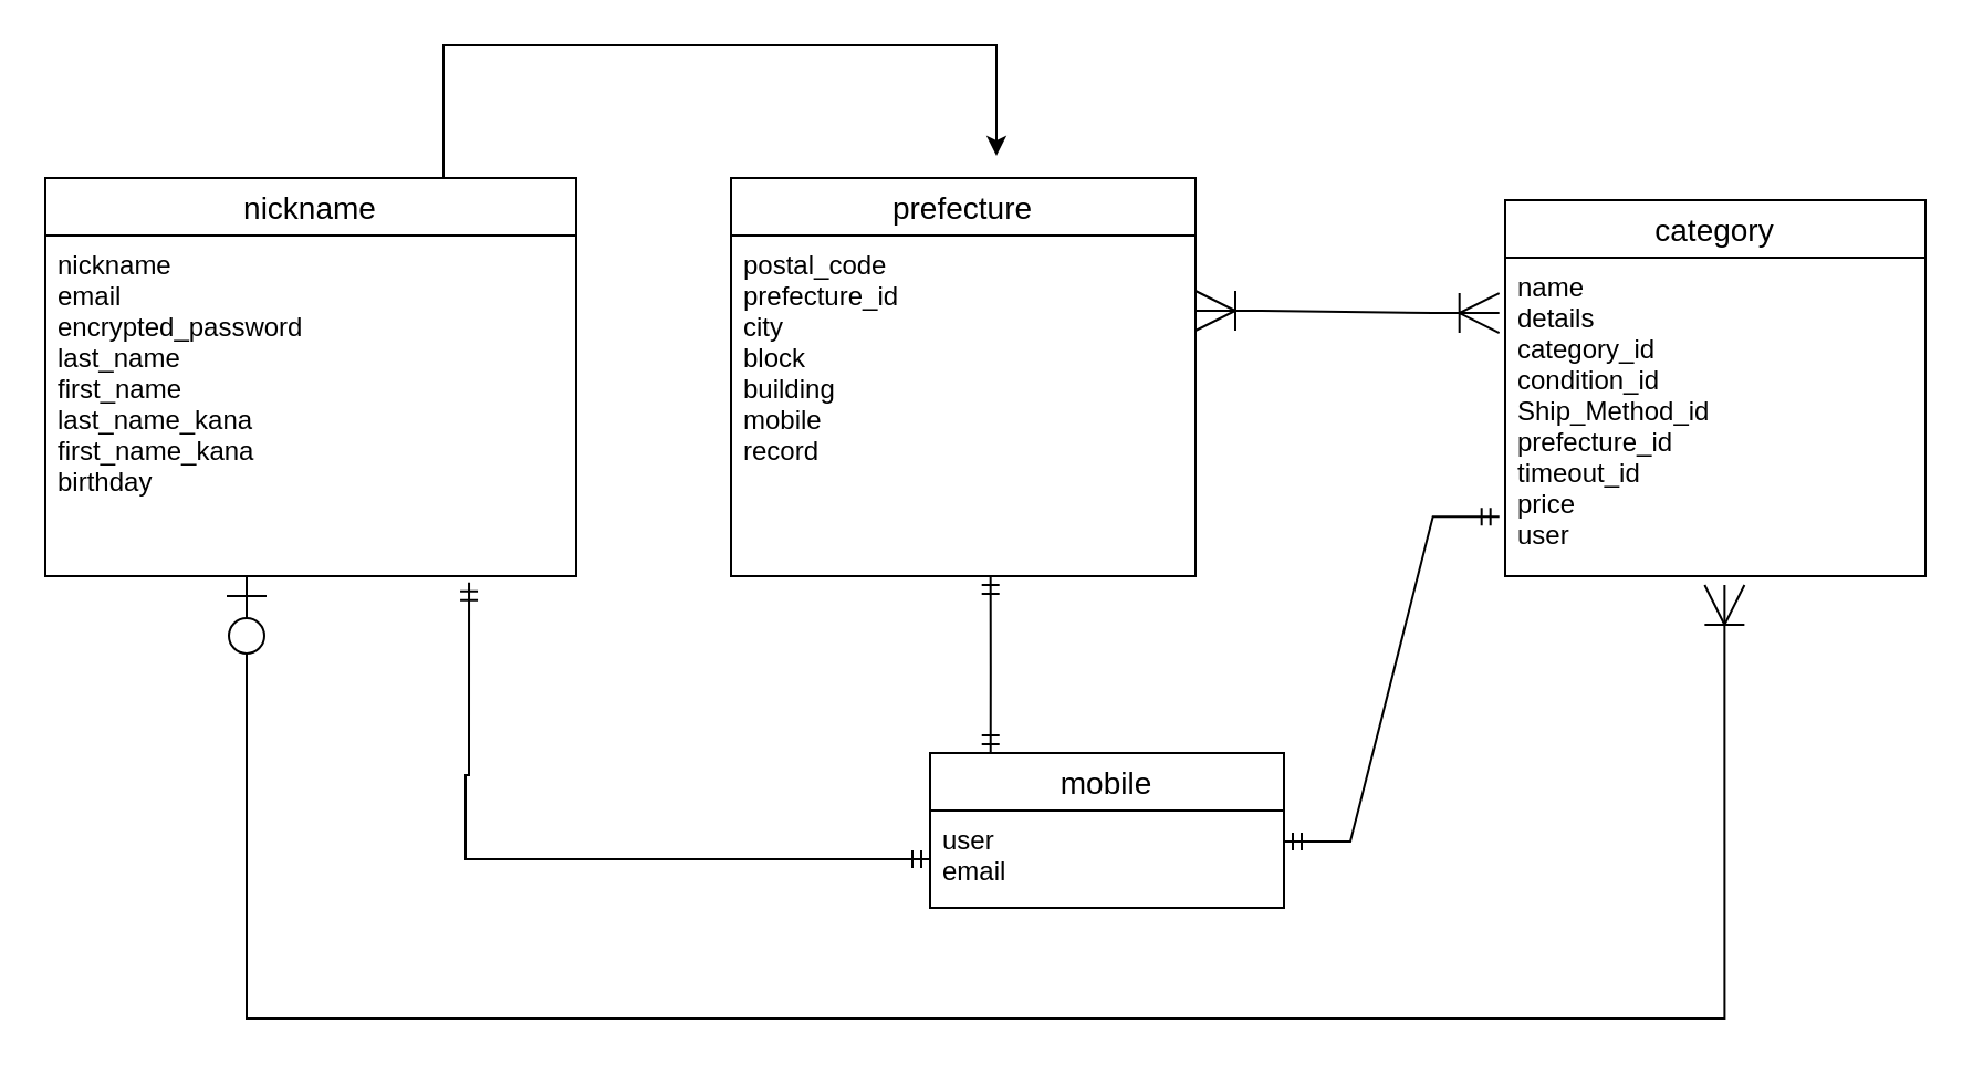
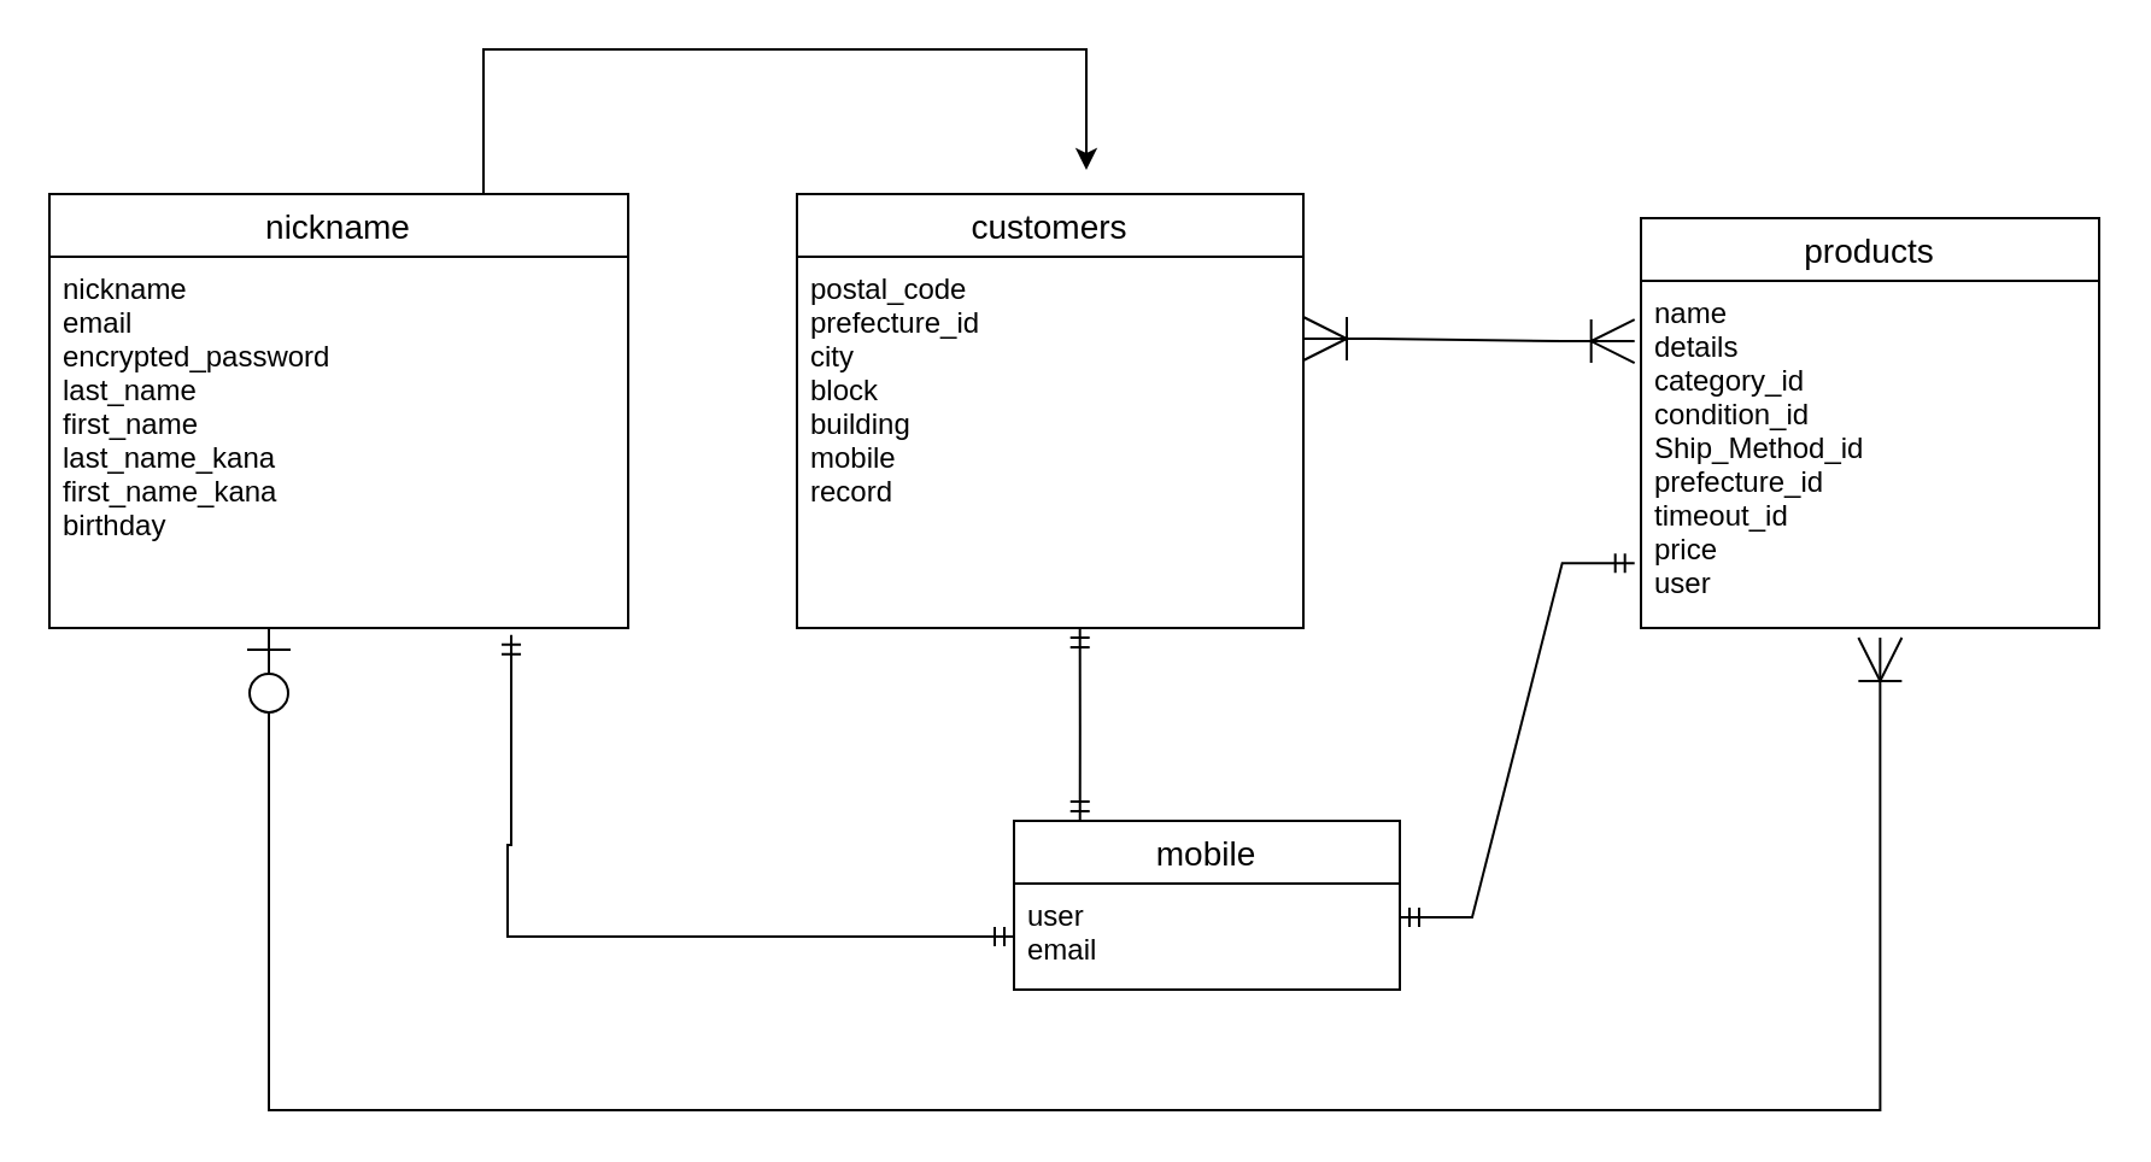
  <mxCell id="0" />
  <mxCell id="1" parent="0" />
  <mxCell id="2" style="edgeStyle=orthogonalEdgeStyle;rounded=0;orthogonalLoop=1;jettySize=auto;html=1;exitX=0.75;exitY=0;exitDx=0;exitDy=0;" parent="1" source="3" edge="1"><mxGeometry relative="1" as="geometry"><mxPoint x="450" y="70" as="targetPoint" /><Array as="points"><mxPoint x="200" y="20" /><mxPoint x="450" y="20" /></Array></mxGeometry></mxCell>
  <mxCell id="3" value="nickname" style="swimlane;fontStyle=0;childLayout=stackLayout;horizontal=1;startSize=26;horizontalStack=0;resizeParent=1;resizeParentMax=0;resizeLast=0;collapsible=1;marginBottom=0;align=center;fontSize=14;" parent="1" vertex="1"><mxGeometry x="20" y="80" width="240" height="180" as="geometry" /></mxCell>
  <mxCell id="4" value="nickname&#10;email&#10;encrypted_password&#10;last_name&#10;first_name&#10;last_name_kana&#10;first_name_kana&#10;birthday" style="text;strokeColor=none;fillColor=none;spacingLeft=4;spacingRight=4;overflow=hidden;rotatable=0;points=[[0,0.5],[1,0.5]];portConstraint=eastwest;fontSize=12;strokeWidth=41;" parent="3" vertex="1"><mxGeometry y="26" width="240" height="154" as="geometry" /></mxCell>
- <mxCell id="5" value="prefecture" style="swimlane;fontStyle=0;childLayout=stackLayout;horizontal=1;startSize=26;horizontalStack=0;resizeParent=1;resizeParentMax=0;resizeLast=0;collapsible=1;marginBottom=0;align=center;fontSize=14;" vertex="1" parent="1"><mxGeometry x="330" y="80" width="210" height="180" as="geometry" /></mxCell>
+ <mxCell id="5" value="customers" style="swimlane;fontStyle=0;childLayout=stackLayout;horizontal=1;startSize=26;horizontalStack=0;resizeParent=1;resizeParentMax=0;resizeLast=0;collapsible=1;marginBottom=0;align=center;fontSize=14;" vertex="1" parent="1"><mxGeometry x="330" y="80" width="210" height="180" as="geometry" /></mxCell>
  <mxCell id="6" value="postal_code&#10;prefecture_id&#10;city&#10;block&#10;building&#10;mobile&#10;record " style="text;strokeColor=none;fillColor=none;spacingLeft=4;spacingRight=4;overflow=hidden;rotatable=0;points=[[0,0.5],[1,0.5]];portConstraint=eastwest;fontSize=12;" vertex="1" parent="5"><mxGeometry y="26" width="210" height="154" as="geometry" /></mxCell>
  <mxCell id="7" value="mobile" style="swimlane;fontStyle=0;childLayout=stackLayout;horizontal=1;startSize=26;horizontalStack=0;resizeParent=1;resizeParentMax=0;resizeLast=0;collapsible=1;marginBottom=0;align=center;fontSize=14;" vertex="1" parent="1"><mxGeometry x="420" y="340" width="160" height="70" as="geometry" /></mxCell>
  <mxCell id="8" value="user&#10;email" style="text;strokeColor=none;fillColor=none;spacingLeft=4;spacingRight=4;overflow=hidden;rotatable=0;points=[[0,0.5],[1,0.5]];portConstraint=eastwest;fontSize=12;" vertex="1" parent="7"><mxGeometry y="26" width="160" height="44" as="geometry" /></mxCell>
- <mxCell id="9" value="category" style="swimlane;fontStyle=0;childLayout=stackLayout;horizontal=1;startSize=26;horizontalStack=0;resizeParent=1;resizeParentMax=0;resizeLast=0;collapsible=1;marginBottom=0;align=center;fontSize=14;" vertex="1" parent="1"><mxGeometry x="680" y="90" width="190" height="170" as="geometry" /></mxCell>
+ <mxCell id="9" value="products" style="swimlane;fontStyle=0;childLayout=stackLayout;horizontal=1;startSize=26;horizontalStack=0;resizeParent=1;resizeParentMax=0;resizeLast=0;collapsible=1;marginBottom=0;align=center;fontSize=14;" vertex="1" parent="1"><mxGeometry x="680" y="90" width="190" height="170" as="geometry" /></mxCell>
  <mxCell id="10" value="name&#10;details&#10; category_id  &#10;condition_id&#10;Ship_Method_id&#10;prefecture_id&#10;timeout_id&#10;price  &#10;user" style="text;strokeColor=none;fillColor=none;spacingLeft=4;spacingRight=4;overflow=hidden;rotatable=0;points=[[0,0.5],[1,0.5]];portConstraint=eastwest;fontSize=12;" vertex="1" parent="9"><mxGeometry y="26" width="190" height="144" as="geometry" /></mxCell>
  <mxCell id="11" value="" style="edgeStyle=entityRelationEdgeStyle;fontSize=12;html=1;endArrow=ERoneToMany;startArrow=ERoneToMany;rounded=0;entryX=-0.014;entryY=0.174;entryDx=0;entryDy=0;entryPerimeter=0;endSize=16;startSize=16;" edge="1" parent="1" target="10"><mxGeometry width="100" height="100" relative="1" as="geometry"><mxPoint x="540" y="140" as="sourcePoint" /><mxPoint x="670" y="140" as="targetPoint" /></mxGeometry></mxCell>
  <mxCell id="12" value="" style="edgeStyle=entityRelationEdgeStyle;fontSize=12;html=1;endArrow=ERmandOne;startArrow=ERmandOne;entryX=-0.014;entryY=0.813;entryDx=0;entryDy=0;entryPerimeter=0;rounded=0;" edge="1" parent="1" target="10"><mxGeometry width="100" height="100" relative="1" as="geometry"><mxPoint x="580" y="380" as="sourcePoint" /><mxPoint x="680" y="280" as="targetPoint" /></mxGeometry></mxCell>
  <mxCell id="13" value="" style="edgeStyle=orthogonalEdgeStyle;fontSize=12;html=1;endArrow=ERoneToMany;startArrow=ERzeroToOne;rounded=0;entryX=0.522;entryY=1.028;entryDx=0;entryDy=0;entryPerimeter=0;endSize=16;startSize=16;" edge="1" parent="1" target="10"><mxGeometry width="100" height="100" relative="1" as="geometry"><mxPoint x="111" y="260" as="sourcePoint" /><mxPoint x="780" y="340" as="targetPoint" /><Array as="points"><mxPoint x="111" y="460" /><mxPoint x="779" y="460" /></Array></mxGeometry></mxCell>
  <mxCell id="14" value="" style="edgeStyle=orthogonalEdgeStyle;fontSize=12;html=1;endArrow=ERmandOne;startArrow=ERmandOne;rounded=0;exitX=0.171;exitY=0;exitDx=0;exitDy=0;exitPerimeter=0;" edge="1" parent="1" source="7"><mxGeometry width="100" height="100" relative="1" as="geometry"><mxPoint x="400" y="306.93" as="sourcePoint" /><mxPoint x="447.34" y="260" as="targetPoint" /></mxGeometry></mxCell>
  <mxCell id="15" value="" style="edgeStyle=orthogonalEdgeStyle;fontSize=12;html=1;endArrow=ERmandOne;startArrow=ERmandOne;rounded=0;entryX=0.798;entryY=1.019;entryDx=0;entryDy=0;entryPerimeter=0;exitX=0;exitY=0.5;exitDx=0;exitDy=0;" edge="1" parent="1" source="8" target="4"><mxGeometry width="100" height="100" relative="1" as="geometry"><mxPoint x="410" y="388" as="sourcePoint" /><mxPoint x="210" y="270" as="targetPoint" /><Array as="points"><mxPoint x="210" y="388" /><mxPoint x="210" y="350" /><mxPoint x="212" y="350" /></Array></mxGeometry></mxCell>
